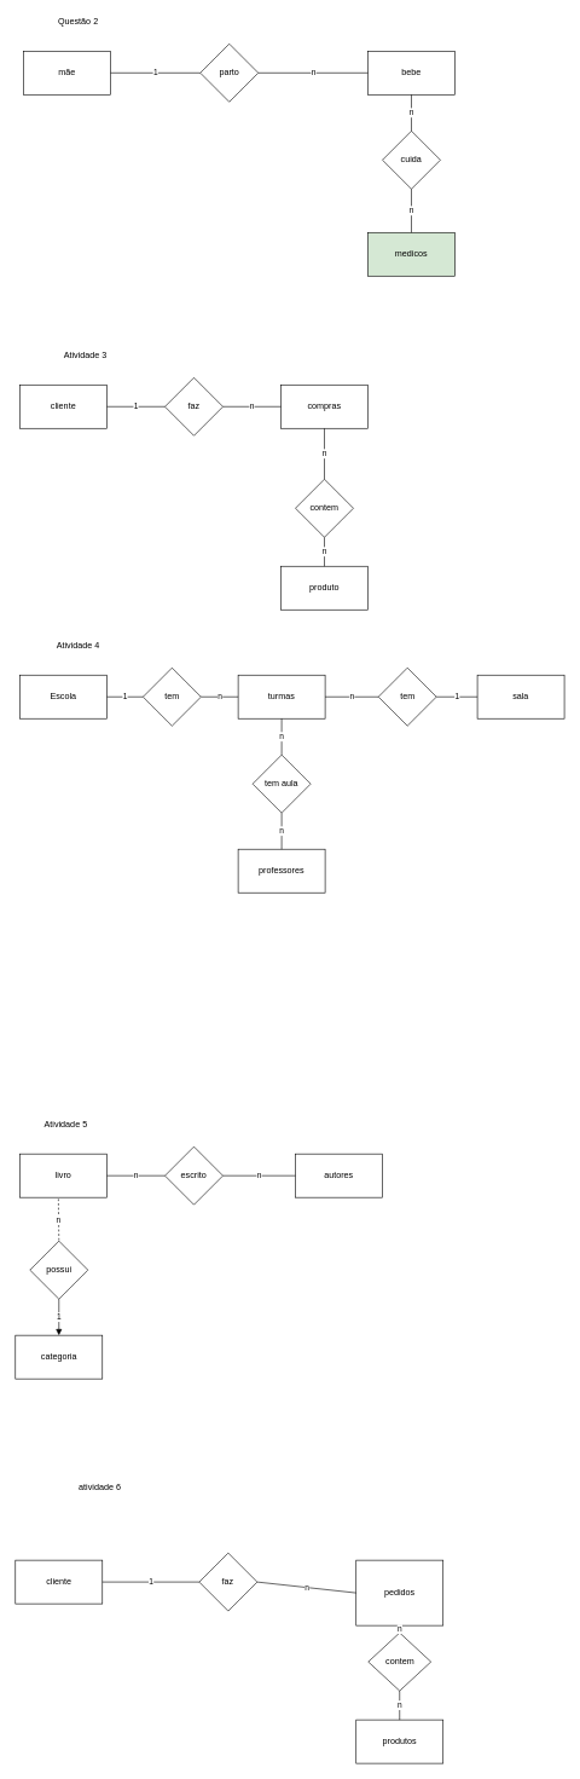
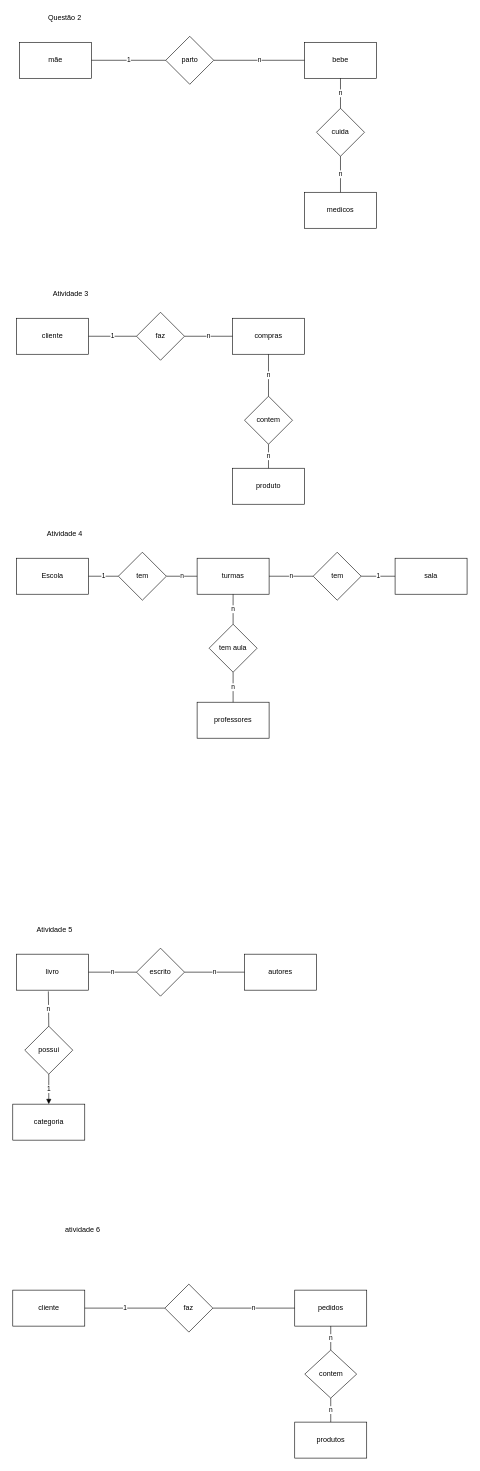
  <mxCell id="0" />
  <mxCell id="1" parent="0" />
  <mxCell id="2" value="mãe" style="rounded=0;whiteSpace=wrap;html=1;" vertex="1" parent="1"><mxGeometry x="32" y="70" width="120" height="60" as="geometry" /></mxCell>
  <mxCell id="3" value="bebe" style="rounded=0;whiteSpace=wrap;html=1;" vertex="1" parent="1"><mxGeometry x="507" y="70" width="120" height="60" as="geometry" /></mxCell>
  <mxCell id="4" value="n" style="endArrow=none;html=1;exitX=1;exitY=0.5;exitDx=0;exitDy=0;entryX=0;entryY=0.5;entryDx=0;entryDy=0;" edge="1" parent="1" source="5" target="3"><mxGeometry width="50" height="50" relative="1" as="geometry"><mxPoint x="307" y="265" as="sourcePoint" /><mxPoint x="357" y="215" as="targetPoint" /></mxGeometry></mxCell>
  <mxCell id="5" value="parto" style="rhombus;whiteSpace=wrap;html=1;" vertex="1" parent="1"><mxGeometry x="275.75" y="60" width="80" height="80" as="geometry" /></mxCell>
  <mxCell id="6" value="1" style="endArrow=none;html=1;exitX=1;exitY=0.5;exitDx=0;exitDy=0;entryX=0;entryY=0.5;entryDx=0;entryDy=0;" edge="1" parent="1" source="2" target="5"><mxGeometry width="50" height="50" relative="1" as="geometry"><mxPoint x="147" y="240" as="sourcePoint" /><mxPoint x="497" y="240" as="targetPoint" /></mxGeometry></mxCell>
- <mxCell id="7" value="medicos" style="rounded=0;whiteSpace=wrap;html=1;fillColor=#d5e8d4;" vertex="1" parent="1"><mxGeometry x="507" y="320" width="120" height="60" as="geometry" /></mxCell>
+ <mxCell id="7" value="medicos" style="rounded=0;whiteSpace=wrap;html=1;" vertex="1" parent="1"><mxGeometry x="507" y="320" width="120" height="60" as="geometry" /></mxCell>
  <mxCell id="8" value="cuida" style="rhombus;whiteSpace=wrap;html=1;" vertex="1" parent="1"><mxGeometry x="527" y="180" width="80" height="80" as="geometry" /></mxCell>
  <mxCell id="9" value="Questão 2" style="text;html=1;align=center;verticalAlign=middle;resizable=0;points=[];autosize=1;" vertex="1" parent="1"><mxGeometry x="72.25" y="20" width="70" height="20" as="geometry" /></mxCell>
  <mxCell id="10" value="Atividade 3&lt;br&gt;" style="text;html=1;align=center;verticalAlign=middle;resizable=0;points=[];autosize=1;" vertex="1" parent="1"><mxGeometry x="82" y="480" width="70" height="20" as="geometry" /></mxCell>
  <mxCell id="11" value="cliente" style="rounded=0;whiteSpace=wrap;html=1;" vertex="1" parent="1"><mxGeometry x="27" y="530" width="120" height="60" as="geometry" /></mxCell>
  <mxCell id="12" value="compras" style="rounded=0;whiteSpace=wrap;html=1;" vertex="1" parent="1"><mxGeometry x="387" y="530" width="120" height="60" as="geometry" /></mxCell>
  <mxCell id="13" value="n" style="endArrow=none;html=1;exitX=1;exitY=0.5;exitDx=0;exitDy=0;entryX=0;entryY=0.5;entryDx=0;entryDy=0;" edge="1" parent="1" source="14" target="12"><mxGeometry width="50" height="50" relative="1" as="geometry"><mxPoint x="307" y="585" as="sourcePoint" /><mxPoint x="357" y="535" as="targetPoint" /></mxGeometry></mxCell>
  <mxCell id="14" value="faz" style="rhombus;whiteSpace=wrap;html=1;" vertex="1" parent="1"><mxGeometry x="227" y="520" width="80" height="80" as="geometry" /></mxCell>
  <mxCell id="15" value="1" style="endArrow=none;html=1;exitX=1;exitY=0.5;exitDx=0;exitDy=0;entryX=0;entryY=0.5;entryDx=0;entryDy=0;" edge="1" parent="1" source="11" target="14"><mxGeometry width="50" height="50" relative="1" as="geometry"><mxPoint x="147" y="560" as="sourcePoint" /><mxPoint x="497" y="560" as="targetPoint" /></mxGeometry></mxCell>
  <mxCell id="16" value="produto" style="rounded=0;whiteSpace=wrap;html=1;" vertex="1" parent="1"><mxGeometry x="387" y="780" width="120" height="60" as="geometry" /></mxCell>
  <mxCell id="17" value="n" style="endArrow=none;html=1;entryX=0.5;entryY=1;entryDx=0;entryDy=0;" edge="1" parent="1" source="18" target="12"><mxGeometry width="50" height="50" relative="1" as="geometry"><mxPoint x="307" y="705" as="sourcePoint" /><mxPoint x="527" y="670" as="targetPoint" /></mxGeometry></mxCell>
  <mxCell id="18" value="contem" style="rhombus;whiteSpace=wrap;html=1;" vertex="1" parent="1"><mxGeometry x="407" y="660" width="80" height="80" as="geometry" /></mxCell>
  <mxCell id="19" value="n" style="endArrow=none;html=1;exitX=0.5;exitY=0;exitDx=0;exitDy=0;entryX=0.5;entryY=1;entryDx=0;entryDy=0;" edge="1" parent="1" source="16" target="18"><mxGeometry x="0.004" width="50" height="50" relative="1" as="geometry"><mxPoint x="147" y="680" as="sourcePoint" /><mxPoint x="497" y="680" as="targetPoint" /><mxPoint as="offset" /></mxGeometry></mxCell>
  <mxCell id="20" value="Atividade 4&lt;br&gt;" style="text;html=1;align=center;verticalAlign=middle;resizable=0;points=[];autosize=1;" vertex="1" parent="1"><mxGeometry x="72.25" y="880" width="70" height="20" as="geometry" /></mxCell>
  <mxCell id="21" value="Escola" style="rounded=0;whiteSpace=wrap;html=1;" vertex="1" parent="1"><mxGeometry x="27" y="930" width="120" height="60" as="geometry" /></mxCell>
  <mxCell id="22" value="turmas" style="rounded=0;whiteSpace=wrap;html=1;" vertex="1" parent="1"><mxGeometry x="328" y="930" width="120" height="60" as="geometry" /></mxCell>
  <mxCell id="23" value="n" style="endArrow=none;html=1;exitX=1;exitY=0.5;exitDx=0;exitDy=0;entryX=0;entryY=0.5;entryDx=0;entryDy=0;" edge="1" parent="1" source="24" target="22"><mxGeometry width="50" height="50" relative="1" as="geometry"><mxPoint x="307" y="985" as="sourcePoint" /><mxPoint x="357" y="935" as="targetPoint" /></mxGeometry></mxCell>
  <mxCell id="24" value="tem" style="rhombus;whiteSpace=wrap;html=1;" vertex="1" parent="1"><mxGeometry x="196.75" y="920" width="80" height="80" as="geometry" /></mxCell>
  <mxCell id="25" value="1" style="endArrow=none;html=1;exitX=1;exitY=0.5;exitDx=0;exitDy=0;entryX=0;entryY=0.5;entryDx=0;entryDy=0;" edge="1" parent="1" source="21" target="24"><mxGeometry width="50" height="50" relative="1" as="geometry"><mxPoint x="147" y="960" as="sourcePoint" /><mxPoint x="497" y="960" as="targetPoint" /></mxGeometry></mxCell>
  <mxCell id="26" value="professores" style="rounded=0;whiteSpace=wrap;html=1;" vertex="1" parent="1"><mxGeometry x="328" y="1170" width="120" height="60" as="geometry" /></mxCell>
  <mxCell id="27" value="n" style="endArrow=none;html=1;exitX=0.5;exitY=1;exitDx=0;exitDy=0;entryX=0.5;entryY=0;entryDx=0;entryDy=0;" edge="1" parent="1" source="28" target="26"><mxGeometry width="50" height="50" relative="1" as="geometry"><mxPoint x="301.75" y="1305" as="sourcePoint" /><mxPoint x="351.75" y="1255" as="targetPoint" /></mxGeometry></mxCell>
  <mxCell id="28" value="tem aula" style="rhombus;whiteSpace=wrap;html=1;" vertex="1" parent="1"><mxGeometry x="348" y="1040" width="80" height="80" as="geometry" /></mxCell>
  <mxCell id="29" value="n" style="endArrow=none;html=1;exitX=0.5;exitY=1;exitDx=0;exitDy=0;entryX=0.5;entryY=0;entryDx=0;entryDy=0;" edge="1" parent="1" source="22" target="28"><mxGeometry width="50" height="50" relative="1" as="geometry"><mxPoint x="141.75" y="1280" as="sourcePoint" /><mxPoint x="491.75" y="1280" as="targetPoint" /></mxGeometry></mxCell>
  <mxCell id="30" value="sala" style="rounded=0;whiteSpace=wrap;html=1;" vertex="1" parent="1"><mxGeometry x="658" y="930" width="120" height="60" as="geometry" /></mxCell>
  <mxCell id="31" value="1" style="endArrow=none;html=1;exitX=1;exitY=0.5;exitDx=0;exitDy=0;entryX=0;entryY=0.5;entryDx=0;entryDy=0;" edge="1" parent="1" source="32" target="30"><mxGeometry width="50" height="50" relative="1" as="geometry"><mxPoint x="548" y="985" as="sourcePoint" /><mxPoint x="598" y="935" as="targetPoint" /></mxGeometry></mxCell>
  <mxCell id="32" value="tem" style="rhombus;whiteSpace=wrap;html=1;" vertex="1" parent="1"><mxGeometry x="521.5" y="920" width="80" height="80" as="geometry" /></mxCell>
  <mxCell id="33" value="n" style="endArrow=none;html=1;entryX=0;entryY=0.5;entryDx=0;entryDy=0;" edge="1" parent="1" target="32"><mxGeometry width="50" height="50" relative="1" as="geometry"><mxPoint x="448" y="960" as="sourcePoint" /><mxPoint x="738" y="960" as="targetPoint" /></mxGeometry></mxCell>
  <mxCell id="34" value="livro" style="rounded=0;whiteSpace=wrap;html=1;" vertex="1" parent="1"><mxGeometry x="27" y="1590" width="120" height="60" as="geometry" /></mxCell>
  <mxCell id="35" value="autores" style="rounded=0;whiteSpace=wrap;html=1;" vertex="1" parent="1"><mxGeometry x="407" y="1590" width="120" height="60" as="geometry" /></mxCell>
  <mxCell id="36" value="n" style="endArrow=none;html=1;exitX=1;exitY=0.5;exitDx=0;exitDy=0;entryX=0;entryY=0.5;entryDx=0;entryDy=0;" edge="1" parent="1" source="37" target="35"><mxGeometry width="50" height="50" relative="1" as="geometry"><mxPoint x="307" y="1645" as="sourcePoint" /><mxPoint x="357" y="1595" as="targetPoint" /></mxGeometry></mxCell>
  <mxCell id="37" value="escrito" style="rhombus;whiteSpace=wrap;html=1;" vertex="1" parent="1"><mxGeometry x="227" y="1580" width="80" height="80" as="geometry" /></mxCell>
  <mxCell id="38" value="n" style="endArrow=none;html=1;exitX=1;exitY=0.5;exitDx=0;exitDy=0;entryX=0;entryY=0.5;entryDx=0;entryDy=0;" edge="1" parent="1" source="34" target="37"><mxGeometry width="50" height="50" relative="1" as="geometry"><mxPoint x="147" y="1620" as="sourcePoint" /><mxPoint x="497" y="1620" as="targetPoint" /></mxGeometry></mxCell>
  <mxCell id="39" value="categoria" style="rounded=0;whiteSpace=wrap;html=1;" vertex="1" parent="1"><mxGeometry x="20.75" y="1840" width="120" height="60" as="geometry" /></mxCell>
  <mxCell id="40" value="1" style="endArrow=block;html=1;exitX=0.5;exitY=1;exitDx=0;exitDy=0;entryX=0.5;entryY=0;entryDx=0;entryDy=0;" edge="1" parent="1" source="41" target="39"><mxGeometry width="50" height="50" relative="1" as="geometry"><mxPoint x="307" y="1765" as="sourcePoint" /><mxPoint x="357" y="1715" as="targetPoint" /></mxGeometry></mxCell>
  <mxCell id="41" value="possui" style="rhombus;whiteSpace=wrap;html=1;" vertex="1" parent="1"><mxGeometry x="40.75" y="1710" width="80" height="80" as="geometry" /></mxCell>
- <mxCell id="42" value="n" style="endArrow=none;html=1;exitX=0.442;exitY=1.033;exitDx=0;exitDy=0;entryX=0.5;entryY=0;entryDx=0;entryDy=0;exitPerimeter=0;dashed=1;" edge="1" parent="1" source="34" target="41"><mxGeometry width="50" height="50" relative="1" as="geometry"><mxPoint x="147" y="1740" as="sourcePoint" /><mxPoint x="497" y="1740" as="targetPoint" /></mxGeometry></mxCell>
+ <mxCell id="42" value="n" style="endArrow=none;html=1;exitX=0.442;exitY=1.033;exitDx=0;exitDy=0;entryX=0.5;entryY=0;entryDx=0;entryDy=0;exitPerimeter=0;" edge="1" parent="1" source="34" target="41"><mxGeometry width="50" height="50" relative="1" as="geometry"><mxPoint x="147" y="1740" as="sourcePoint" /><mxPoint x="497" y="1740" as="targetPoint" /></mxGeometry></mxCell>
  <mxCell id="43" value="Atividade 5" style="text;html=1;align=center;verticalAlign=middle;resizable=0;points=[];autosize=1;" vertex="1" parent="1"><mxGeometry x="55.25" y="1540" width="70" height="20" as="geometry" /></mxCell>
  <mxCell id="44" value="cliente" style="rounded=0;whiteSpace=wrap;html=1;" vertex="1" parent="1"><mxGeometry x="20.75" y="2150" width="120" height="60" as="geometry" /></mxCell>
- <mxCell id="45" value="pedidos" style="rounded=0;whiteSpace=wrap;html=1;" vertex="1" parent="1"><mxGeometry x="490.75" y="2150" width="120" height="90" as="geometry" /></mxCell>
+ <mxCell id="45" value="pedidos" style="rounded=0;whiteSpace=wrap;html=1;" vertex="1" parent="1"><mxGeometry x="490.75" y="2150" width="120" height="60" as="geometry" /></mxCell>
  <mxCell id="46" value="n" style="endArrow=none;html=1;exitX=1;exitY=0.5;exitDx=0;exitDy=0;entryX=0;entryY=0.5;entryDx=0;entryDy=0;" edge="1" parent="1" source="47" target="45"><mxGeometry width="50" height="50" relative="1" as="geometry"><mxPoint x="300.75" y="2205" as="sourcePoint" /><mxPoint x="350.75" y="2155" as="targetPoint" /></mxGeometry></mxCell>
  <mxCell id="47" value="faz" style="rhombus;whiteSpace=wrap;html=1;" vertex="1" parent="1"><mxGeometry x="274.25" y="2140" width="80" height="80" as="geometry" /></mxCell>
  <mxCell id="48" value="1" style="endArrow=none;html=1;exitX=1;exitY=0.5;exitDx=0;exitDy=0;entryX=0;entryY=0.5;entryDx=0;entryDy=0;" edge="1" parent="1" source="44" target="47"><mxGeometry width="50" height="50" relative="1" as="geometry"><mxPoint x="140.75" y="2180" as="sourcePoint" /><mxPoint x="490.75" y="2180" as="targetPoint" /></mxGeometry></mxCell>
  <mxCell id="49" value="produtos" style="rounded=0;whiteSpace=wrap;html=1;" vertex="1" parent="1"><mxGeometry x="490.75" y="2370" width="120" height="60" as="geometry" /></mxCell>
  <mxCell id="50" value="n" style="endArrow=none;html=1;exitX=0.5;exitY=1;exitDx=0;exitDy=0;entryX=0.5;entryY=0;entryDx=0;entryDy=0;" edge="1" parent="1" source="51" target="49"><mxGeometry width="50" height="50" relative="1" as="geometry"><mxPoint x="297" y="2555" as="sourcePoint" /><mxPoint x="347" y="2505" as="targetPoint" /></mxGeometry></mxCell>
  <mxCell id="51" value="contem" style="rhombus;whiteSpace=wrap;html=1;" vertex="1" parent="1"><mxGeometry x="507.5" y="2250" width="86.5" height="80" as="geometry" /></mxCell>
  <mxCell id="52" value="n" style="endArrow=none;html=1;exitX=0.5;exitY=1;exitDx=0;exitDy=0;entryX=0.5;entryY=0;entryDx=0;entryDy=0;" edge="1" parent="1" source="45" target="51"><mxGeometry width="50" height="50" relative="1" as="geometry"><mxPoint x="137" y="2530" as="sourcePoint" /><mxPoint x="487" y="2530" as="targetPoint" /></mxGeometry></mxCell>
  <mxCell id="53" value="n" style="endArrow=none;html=1;exitX=0.5;exitY=0;exitDx=0;exitDy=0;entryX=0.5;entryY=1;entryDx=0;entryDy=0;" edge="1" parent="1" source="7" target="8"><mxGeometry width="50" height="50" relative="1" as="geometry"><mxPoint x="327" y="220" as="sourcePoint" /><mxPoint x="377" y="170" as="targetPoint" /></mxGeometry></mxCell>
  <mxCell id="54" value="n" style="endArrow=none;html=1;entryX=0.5;entryY=1;entryDx=0;entryDy=0;exitX=0.5;exitY=0;exitDx=0;exitDy=0;" edge="1" parent="1" source="8" target="3"><mxGeometry width="50" height="50" relative="1" as="geometry"><mxPoint x="327" y="220" as="sourcePoint" /><mxPoint x="377" y="170" as="targetPoint" /></mxGeometry></mxCell>
  <mxCell id="55" value="atividade 6" style="text;html=1;align=center;verticalAlign=middle;resizable=0;points=[];autosize=1;" vertex="1" parent="1"><mxGeometry x="102" y="2040" width="70" height="20" as="geometry" /></mxCell>
